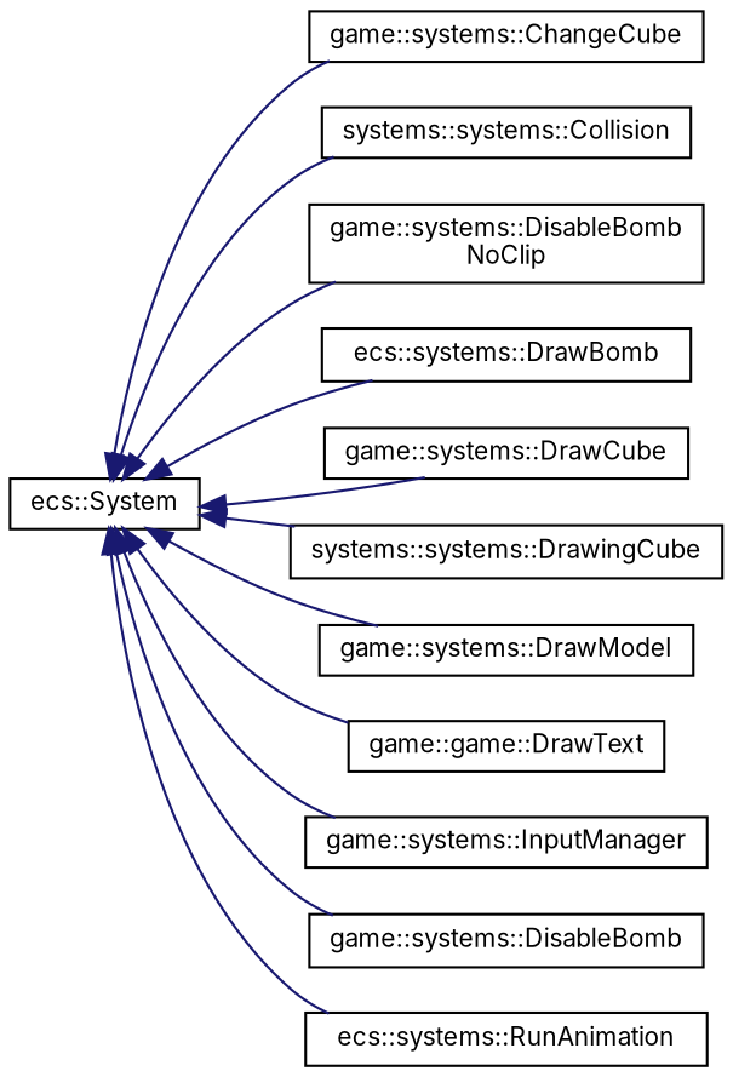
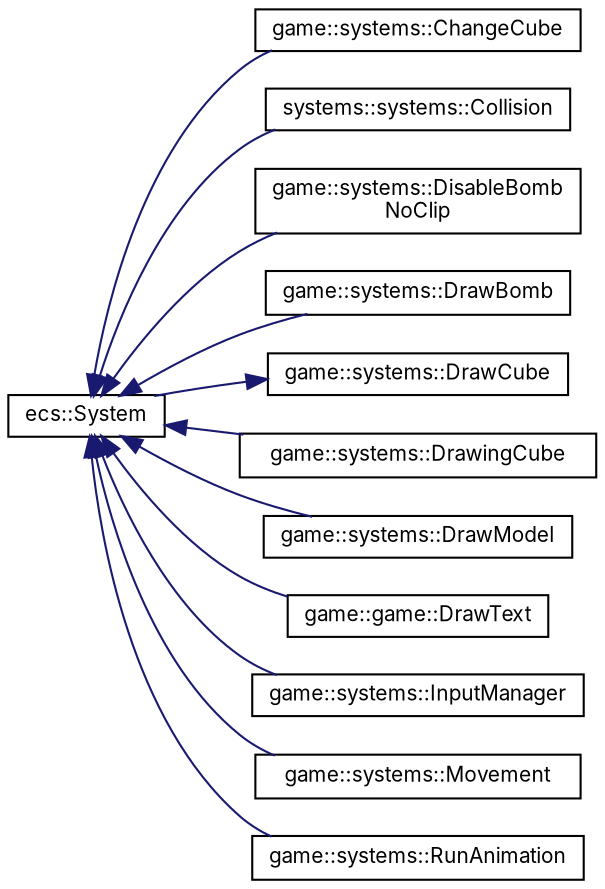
  digraph {
    fontname=Inter
    rankdir=LR
    node [color=black fillcolor=white fontname=Inter fontsize=10 shape=record style=filled]
    edge [color=midnightblue dir=back fontname=Inter fontsize=10 labelfontname=Helvetica labelfontsize=10 style=solid]
    n1 [height=0.2 label="ecs::System" width=0.4]
    n2 [height=0.2 label="game::systems::ChangeCube" width=0.4]
    n3 [height=0.2 label="systems::systems::Collision" width=0.4]
    n4 [height=0.2 label="game::systems::DisableBomb\lNoClip" width=0.4]
-   n5 [height=0.2 label="ecs::systems::DrawBomb" width=0.4]
+   n5 [height=0.2 label="game::systems::DrawBomb" width=0.4]
    n6 [height=0.2 label="game::systems::DrawCube" width=0.4]
-   n7 [height=0.2 label="systems::systems::DrawingCube" width=0.4]
+   n7 [height=0.2 label="game::systems::DrawingCube" width=0.4]
    n8 [height=0.2 label="game::systems::DrawModel" width=0.4]
    n9 [height=0.2 label="game::game::DrawText" width=0.4]
    n10 [height=0.2 label="game::systems::InputManager" width=0.4]
-   n11 [height=0.2 label="game::systems::DisableBomb" width=0.4]
-   n12 [height=0.2 label="ecs::systems::RunAnimation" width=0.4]
+   n11 [height=0.2 label="game::systems::Movement" width=0.4]
+   n12 [height=0.2 label="game::systems::RunAnimation" width=0.4]
    n1 -> n2
    n1 -> n3
    n1 -> n4
    n1 -> n5
-   n1 -> n6
+   n6 -> n1
    n1 -> n7
    n1 -> n8
    n1 -> n9
    n1 -> n10
    n1 -> n11
    n1 -> n12
  }
